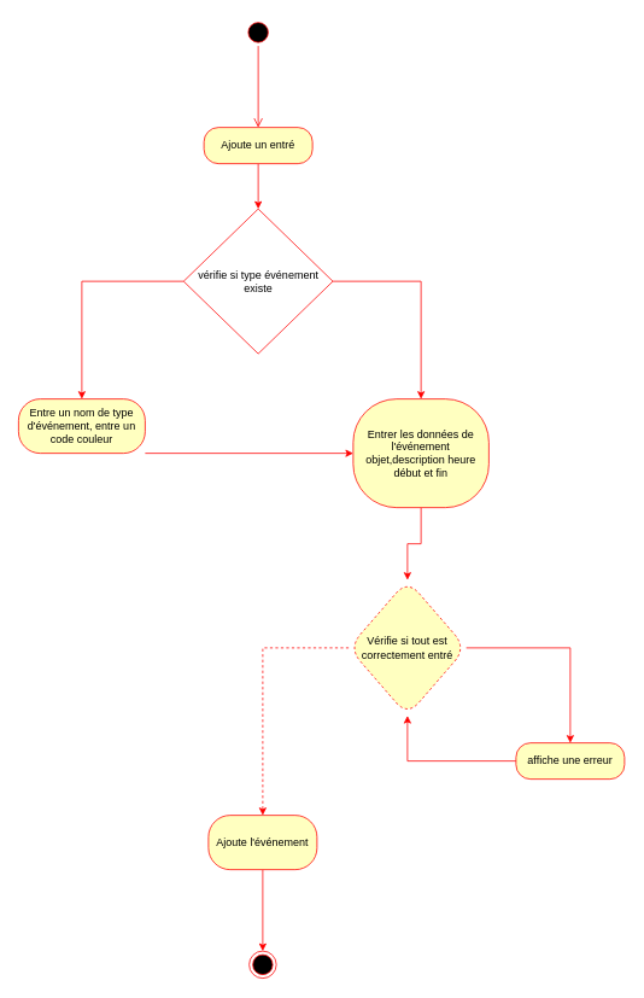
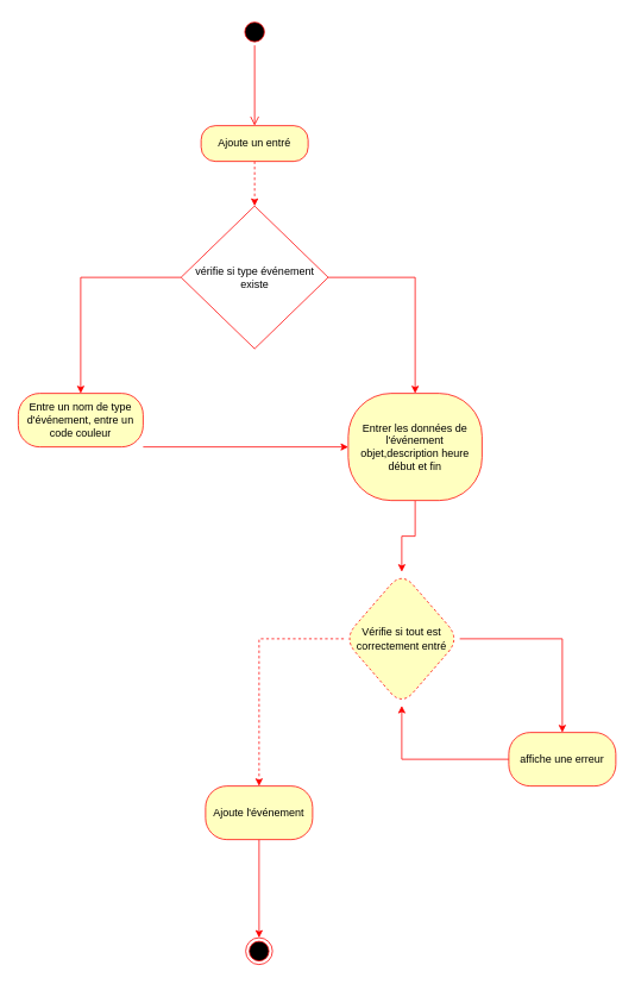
  <mxCell id="0" />
  <mxCell id="1" parent="0" />
  <mxCell id="2" value="" style="ellipse;html=1;shape=startState;fillColor=#000000;strokeColor=#ff0000;" vertex="1" parent="1"><mxGeometry x="270" y="20" width="30" height="30" as="geometry" /></mxCell>
  <mxCell id="3" value="" style="edgeStyle=orthogonalEdgeStyle;html=1;verticalAlign=bottom;endArrow=open;endSize=8;strokeColor=#ff0000;rounded=0;" edge="1" source="2" parent="1" target="5"><mxGeometry relative="1" as="geometry"><mxPoint x="285" y="110" as="targetPoint" /></mxGeometry></mxCell>
- <mxCell id="4" style="edgeStyle=orthogonalEdgeStyle;rounded=0;orthogonalLoop=1;jettySize=auto;html=1;strokeColor=#FF0000;" edge="1" parent="1" source="5" target="10"><mxGeometry relative="1" as="geometry" /></mxCell>
+ <mxCell id="4" style="edgeStyle=orthogonalEdgeStyle;rounded=0;orthogonalLoop=1;jettySize=auto;html=1;strokeColor=#FF0000;dashed=1;" edge="1" parent="1" source="5" target="10"><mxGeometry relative="1" as="geometry" /></mxCell>
  <mxCell id="5" value="Ajoute un entré" style="rounded=1;whiteSpace=wrap;html=1;arcSize=40;fontColor=#000000;fillColor=#ffffc0;strokeColor=#ff0000;" vertex="1" parent="1"><mxGeometry x="225" y="140" width="120" height="40" as="geometry" /></mxCell>
  <mxCell id="6" value="" style="edgeStyle=orthogonalEdgeStyle;rounded=0;orthogonalLoop=1;jettySize=auto;html=1;fontColor=#000000;strokeColor=#FF0000;" edge="1" parent="1" source="7" target="15"><mxGeometry relative="1" as="geometry" /></mxCell>
  <mxCell id="7" value="Entrer les données de l'événement objet,description heure début et fin" style="rounded=1;whiteSpace=wrap;html=1;arcSize=40;fontColor=#000000;fillColor=#ffffc0;strokeColor=#ff0000;" vertex="1" parent="1"><mxGeometry x="390" y="440" width="150" height="120" as="geometry" /></mxCell>
  <mxCell id="8" style="edgeStyle=orthogonalEdgeStyle;rounded=0;orthogonalLoop=1;jettySize=auto;html=1;fontColor=#000000;strokeColor=#FF0000;entryX=0.5;entryY=0;entryDx=0;entryDy=0;" edge="1" parent="1" source="10" target="7"><mxGeometry relative="1" as="geometry"><mxPoint x="460" y="325" as="targetPoint" /></mxGeometry></mxCell>
  <mxCell id="9" style="edgeStyle=orthogonalEdgeStyle;rounded=0;orthogonalLoop=1;jettySize=auto;html=1;exitX=0;exitY=0.5;exitDx=0;exitDy=0;fontColor=#000000;strokeColor=#FF0000;" edge="1" parent="1" source="10" target="12"><mxGeometry relative="1" as="geometry"><mxPoint x="110" y="400" as="targetPoint" /></mxGeometry></mxCell>
  <mxCell id="10" value="&lt;font color=&quot;#000000&quot;&gt;vérifie si type événement existe&lt;/font&gt;" style="rhombus;whiteSpace=wrap;html=1;fillColor=#ffffff;strokeColor=#ff0000;" vertex="1" parent="1"><mxGeometry x="202.5" y="230" width="165" height="160" as="geometry" /></mxCell>
  <mxCell id="11" style="edgeStyle=orthogonalEdgeStyle;rounded=0;orthogonalLoop=1;jettySize=auto;html=1;entryX=0;entryY=0.5;entryDx=0;entryDy=0;fontColor=#000000;strokeColor=#FF0000;" edge="1" parent="1" source="12" target="7"><mxGeometry relative="1" as="geometry"><Array as="points"><mxPoint x="100" y="490" /></Array></mxGeometry></mxCell>
  <mxCell id="12" value="Entre un nom de type d'événement, entre un code couleur" style="rounded=1;whiteSpace=wrap;html=1;arcSize=40;fontColor=#000000;fillColor=#ffffc0;strokeColor=#ff0000;" vertex="1" parent="1"><mxGeometry x="20" y="440" width="140" height="60" as="geometry" /></mxCell>
  <mxCell id="13" value="" style="edgeStyle=orthogonalEdgeStyle;rounded=0;orthogonalLoop=1;jettySize=auto;html=1;fontColor=#000000;strokeColor=#FF0000;dashed=1;" edge="1" parent="1" source="15" target="17"><mxGeometry relative="1" as="geometry" /></mxCell>
  <mxCell id="14" value="" style="edgeStyle=orthogonalEdgeStyle;rounded=0;orthogonalLoop=1;jettySize=auto;html=1;fontColor=#000000;strokeColor=#FF0000;" edge="1" parent="1" source="15" target="19"><mxGeometry relative="1" as="geometry" /></mxCell>
  <mxCell id="15" value="Vérifie si tout est correctement entré" style="rhombus;whiteSpace=wrap;html=1;rounded=1;fontColor=#000000;strokeColor=#ff0000;fillColor=#ffffc0;arcSize=40;dashed=1;" vertex="1" parent="1"><mxGeometry x="385" y="640" width="130" height="150" as="geometry" /></mxCell>
  <mxCell id="16" style="edgeStyle=orthogonalEdgeStyle;rounded=0;orthogonalLoop=1;jettySize=auto;html=1;fontColor=#000000;strokeColor=#FF0000;" edge="1" parent="1" source="17" target="20"><mxGeometry relative="1" as="geometry" /></mxCell>
- <mxCell id="17" value="Ajoute l'événement" style="whiteSpace=wrap;html=1;rounded=1;fontColor=#000000;strokeColor=#ff0000;fillColor=#ffffc0;arcSize=40;" vertex="1" parent="1"><mxGeometry x="230" y="900" width="120" height="60" as="geometry" /></mxCell>
+ <mxCell id="17" value="Ajoute l'événement" style="whiteSpace=wrap;html=1;rounded=1;fontColor=#000000;strokeColor=#ff0000;fillColor=#ffffc0;arcSize=40;" vertex="1" parent="1"><mxGeometry x="230" y="880" width="120" height="60" as="geometry" /></mxCell>
  <mxCell id="18" style="edgeStyle=orthogonalEdgeStyle;rounded=0;orthogonalLoop=1;jettySize=auto;html=1;entryX=0.5;entryY=1;entryDx=0;entryDy=0;fontColor=#000000;strokeColor=#FF0000;" edge="1" parent="1" source="19" target="15"><mxGeometry relative="1" as="geometry" /></mxCell>
- <mxCell id="19" value="affiche une erreur" style="whiteSpace=wrap;html=1;rounded=1;fontColor=#000000;strokeColor=#ff0000;fillColor=#ffffc0;arcSize=40;" vertex="1" parent="1"><mxGeometry x="570" y="820" width="120" height="40" as="geometry" /></mxCell>
+ <mxCell id="19" value="affiche une erreur" style="whiteSpace=wrap;html=1;rounded=1;fontColor=#000000;strokeColor=#ff0000;fillColor=#ffffc0;arcSize=40;" vertex="1" parent="1"><mxGeometry x="570" y="820" width="120" height="60" as="geometry" /></mxCell>
  <mxCell id="20" value="" style="ellipse;html=1;shape=endState;fillColor=#000000;strokeColor=#ff0000;fontColor=#000000;" vertex="1" parent="1"><mxGeometry x="275" y="1050" width="30" height="30" as="geometry" /></mxCell>
